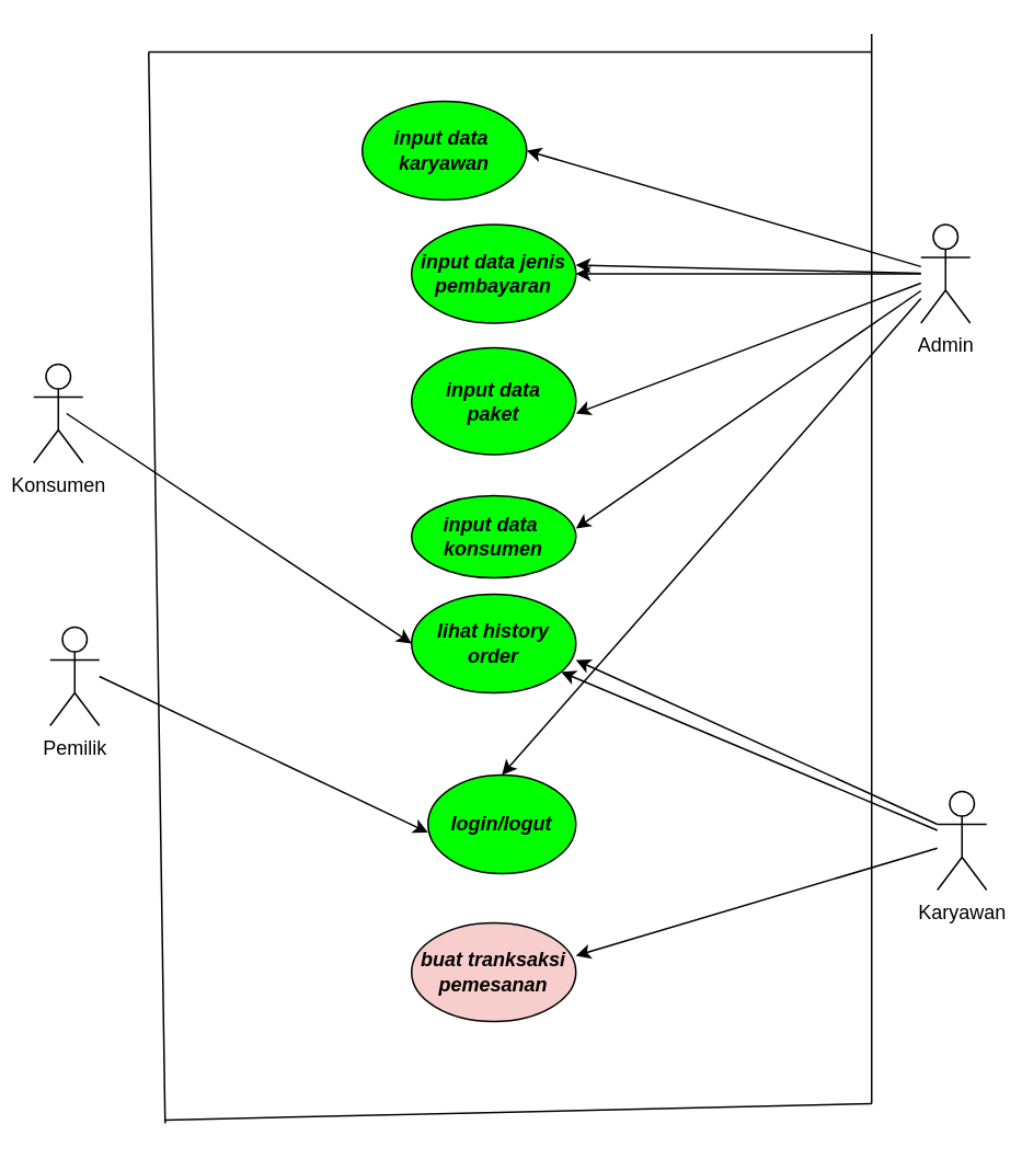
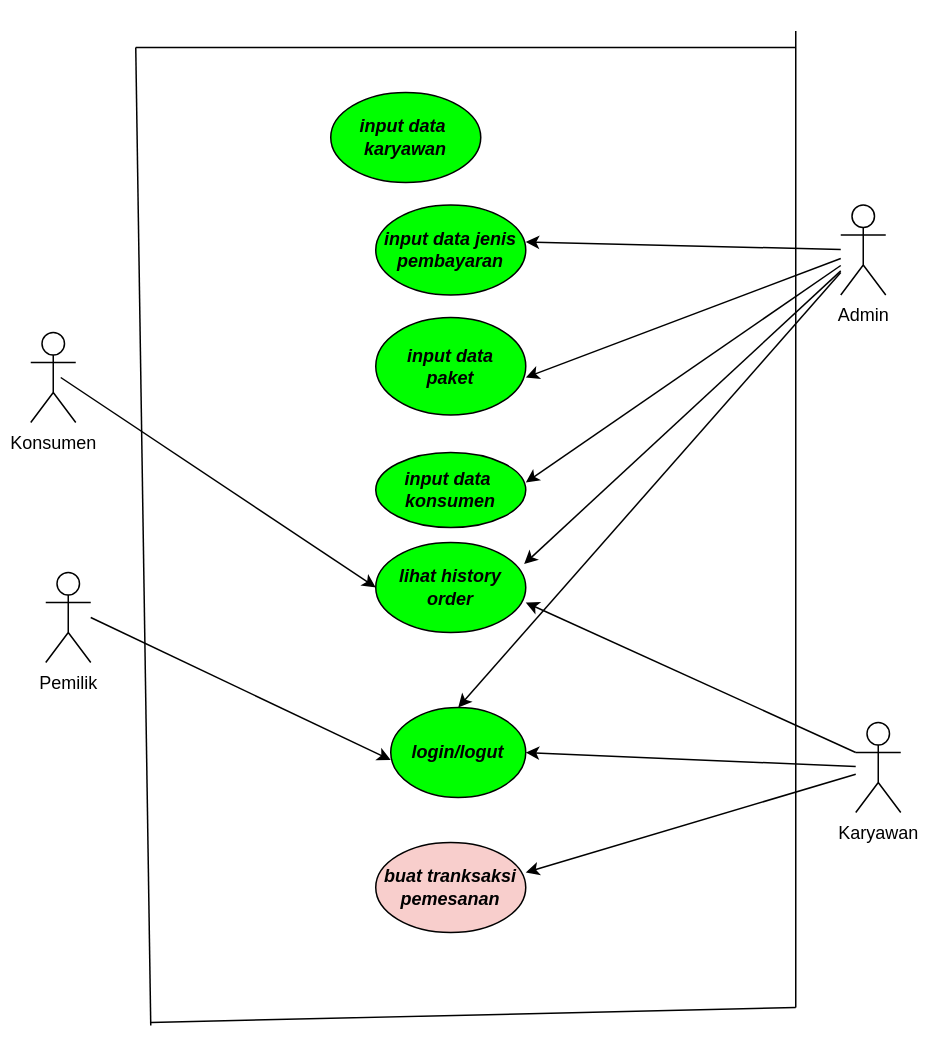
  <mxCell id="0" />
  <mxCell id="1" parent="0" />
  <mxCell id="2" value="Admin" style="shape=umlActor;verticalLabelPosition=bottom;verticalAlign=top;html=1;outlineConnect=0;" vertex="1" parent="1"><mxGeometry x="560" y="136" width="30" height="60" as="geometry" /></mxCell>
  <mxCell id="3" value="Konsumen" style="shape=umlActor;verticalLabelPosition=bottom;verticalAlign=top;html=1;outlineConnect=0;" vertex="1" parent="1"><mxGeometry x="20" y="221" width="30" height="60" as="geometry" /></mxCell>
  <mxCell id="4" value="Pemilik" style="shape=umlActor;verticalLabelPosition=bottom;verticalAlign=top;html=1;outlineConnect=0;" vertex="1" parent="1"><mxGeometry x="30" y="381" width="30" height="60" as="geometry" /></mxCell>
  <mxCell id="5" value="Karyawan" style="shape=umlActor;verticalLabelPosition=bottom;verticalAlign=top;html=1;outlineConnect=0;" vertex="1" parent="1"><mxGeometry x="570" y="481" width="30" height="60" as="geometry" /></mxCell>
  <mxCell id="6" value="&lt;b&gt;&lt;i&gt;input data&amp;nbsp;&lt;br&gt;karyawan&lt;/i&gt;&lt;/b&gt;" style="ellipse;whiteSpace=wrap;html=1;fillColor=#00FF00;" vertex="1" parent="1"><mxGeometry x="220" y="61" width="100" height="60" as="geometry" /></mxCell>
  <mxCell id="7" value="&lt;i&gt;&lt;b&gt;input data jenis&lt;br&gt;pembayaran&lt;/b&gt;&lt;/i&gt;" style="ellipse;whiteSpace=wrap;html=1;fillColor=#00FF00;" vertex="1" parent="1"><mxGeometry x="250" y="136" width="100" height="60" as="geometry" /></mxCell>
  <mxCell id="8" value="&lt;i&gt;&lt;b&gt;input data&lt;br&gt;paket&lt;/b&gt;&lt;/i&gt;" style="ellipse;whiteSpace=wrap;html=1;fillColor=#00FF00;" vertex="1" parent="1"><mxGeometry x="250" y="211" width="100" height="65" as="geometry" /></mxCell>
  <mxCell id="9" value="&lt;i&gt;&lt;b&gt;input data&amp;nbsp;&lt;br&gt;konsumen&lt;/b&gt;&lt;/i&gt;" style="ellipse;whiteSpace=wrap;html=1;fillColor=#00FF00;" vertex="1" parent="1"><mxGeometry x="250" y="301" width="100" height="50" as="geometry" /></mxCell>
  <mxCell id="10" value="&lt;i&gt;&lt;b&gt;lihat history&lt;br&gt;order&lt;/b&gt;&lt;/i&gt;" style="ellipse;whiteSpace=wrap;html=1;fillColor=#00FF00;" vertex="1" parent="1"><mxGeometry x="250" y="361" width="100" height="60" as="geometry" /></mxCell>
  <mxCell id="11" value="&lt;b&gt;&lt;i&gt;login/logut&lt;/i&gt;&lt;/b&gt;" style="ellipse;whiteSpace=wrap;html=1;fillColor=#00FF00;" vertex="1" parent="1"><mxGeometry x="260" y="471" width="90" height="60" as="geometry" /></mxCell>
  <mxCell id="12" value="&lt;i&gt;&lt;b&gt;buat tranksaksi&lt;br&gt;pemesanan&lt;/b&gt;&lt;/i&gt;" style="ellipse;whiteSpace=wrap;html=1;fillColor=#f8cecc;" vertex="1" parent="1"><mxGeometry x="250" y="561" width="100" height="60" as="geometry" /></mxCell>
- <mxCell id="13" value="" style="endArrow=classic;html=1;rounded=0;entryX=1;entryY=0.5;entryDx=0;entryDy=0;" edge="1" parent="1" source="2" target="6"><mxGeometry width="50" height="50" relative="1" as="geometry"><mxPoint x="540" y="91" as="sourcePoint" /><mxPoint x="510" y="71" as="targetPoint" /></mxGeometry></mxCell>
  <mxCell id="14" value="" style="endArrow=classic;html=1;rounded=0;entryX=1;entryY=0.5;entryDx=0;entryDy=0;" edge="1" parent="1" source="2"><mxGeometry width="50" height="50" relative="1" as="geometry"><mxPoint x="560" y="226" as="sourcePoint" /><mxPoint x="350" y="160.667" as="targetPoint" /></mxGeometry></mxCell>
  <mxCell id="15" value="" style="endArrow=classic;html=1;rounded=0;entryX=1;entryY=0.5;entryDx=0;entryDy=0;" edge="1" parent="1" source="2"><mxGeometry width="50" height="50" relative="1" as="geometry"><mxPoint x="560" y="316.33" as="sourcePoint" /><mxPoint x="350" y="250.997" as="targetPoint" /></mxGeometry></mxCell>
  <mxCell id="16" value="" style="endArrow=classic;html=1;rounded=0;entryX=1;entryY=0.5;entryDx=0;entryDy=0;" edge="1" parent="1" source="2"><mxGeometry width="50" height="50" relative="1" as="geometry"><mxPoint x="560" y="386.33" as="sourcePoint" /><mxPoint x="350" y="320.997" as="targetPoint" /></mxGeometry></mxCell>
- <mxCell id="17" value="" style="endArrow=classic;html=1;rounded=0;" edge="1" parent="1" source="2" target="7"><mxGeometry width="50" height="50" relative="1" as="geometry"><mxPoint x="560" y="466.33" as="sourcePoint" /><mxPoint x="360" y="381" as="targetPoint" /></mxGeometry></mxCell>
+ <mxCell id="17" value="" style="endArrow=classic;html=1;rounded=0;entryX=0.989;entryY=0.24;entryDx=0;entryDy=0;entryPerimeter=0;" edge="1" parent="1" source="2" target="10"><mxGeometry width="50" height="50" relative="1" as="geometry"><mxPoint x="560" y="466.33" as="sourcePoint" /><mxPoint x="360" y="381" as="targetPoint" /></mxGeometry></mxCell>
  <mxCell id="18" value="" style="endArrow=classic;html=1;rounded=0;entryX=0.5;entryY=0;entryDx=0;entryDy=0;" edge="1" parent="1" target="11"><mxGeometry width="50" height="50" relative="1" as="geometry"><mxPoint x="560" y="181" as="sourcePoint" /><mxPoint x="350" y="480.997" as="targetPoint" /></mxGeometry></mxCell>
- <mxCell id="19" value="" style="endArrow=classic;html=1;rounded=0;" edge="1" parent="1" source="5" target="10"><mxGeometry width="50" height="50" relative="1" as="geometry"><mxPoint x="560" y="546.33" as="sourcePoint" /><mxPoint x="350" y="480.997" as="targetPoint" /></mxGeometry></mxCell>
+ <mxCell id="19" value="" style="endArrow=classic;html=1;rounded=0;entryX=1;entryY=0.5;entryDx=0;entryDy=0;" edge="1" parent="1" source="5" target="11"><mxGeometry width="50" height="50" relative="1" as="geometry"><mxPoint x="560" y="546.33" as="sourcePoint" /><mxPoint x="350" y="480.997" as="targetPoint" /></mxGeometry></mxCell>
  <mxCell id="20" value="" style="endArrow=classic;html=1;rounded=0;entryX=1;entryY=0.5;entryDx=0;entryDy=0;exitX=0;exitY=0.333;exitDx=0;exitDy=0;exitPerimeter=0;" edge="1" parent="1" source="5"><mxGeometry width="50" height="50" relative="1" as="geometry"><mxPoint x="560" y="466.33" as="sourcePoint" /><mxPoint x="350" y="400.997" as="targetPoint" /></mxGeometry></mxCell>
  <mxCell id="21" value="" style="endArrow=classic;html=1;rounded=0;entryX=1;entryY=0.5;entryDx=0;entryDy=0;" edge="1" parent="1" source="5"><mxGeometry width="50" height="50" relative="1" as="geometry"><mxPoint x="560" y="646.33" as="sourcePoint" /><mxPoint x="350" y="580.997" as="targetPoint" /></mxGeometry></mxCell>
  <mxCell id="22" value="" style="endArrow=classic;html=1;rounded=0;entryX=0;entryY=0.5;entryDx=0;entryDy=0;" edge="1" parent="1" target="10"><mxGeometry width="50" height="50" relative="1" as="geometry"><mxPoint x="40" y="251" as="sourcePoint" /><mxPoint x="20" y="320.997" as="targetPoint" /></mxGeometry></mxCell>
  <mxCell id="23" value="" style="endArrow=classic;html=1;rounded=0;entryX=0;entryY=0.5;entryDx=0;entryDy=0;" edge="1" parent="1"><mxGeometry width="50" height="50" relative="1" as="geometry"><mxPoint x="60" y="411" as="sourcePoint" /><mxPoint x="260" y="506" as="targetPoint" /></mxGeometry></mxCell>
  <mxCell id="24" value="" style="endArrow=none;html=1;rounded=0;" edge="1" parent="1"><mxGeometry width="50" height="50" relative="1" as="geometry"><mxPoint x="100" y="683" as="sourcePoint" /><mxPoint x="90" y="31" as="targetPoint" /></mxGeometry></mxCell>
  <mxCell id="25" value="" style="endArrow=none;html=1;rounded=0;" edge="1" parent="1"><mxGeometry width="50" height="50" relative="1" as="geometry"><mxPoint x="100" y="681" as="sourcePoint" /><mxPoint x="530" y="671" as="targetPoint" /></mxGeometry></mxCell>
  <mxCell id="26" value="" style="endArrow=none;html=1;rounded=0;" edge="1" parent="1"><mxGeometry width="50" height="50" relative="1" as="geometry"><mxPoint x="530" y="671" as="sourcePoint" /><mxPoint x="530" y="20" as="targetPoint" /></mxGeometry></mxCell>
  <mxCell id="27" value="" style="endArrow=none;html=1;rounded=0;" edge="1" parent="1"><mxGeometry width="50" height="50" relative="1" as="geometry"><mxPoint x="90" y="31" as="sourcePoint" /><mxPoint x="530" y="31" as="targetPoint" /></mxGeometry></mxCell>
